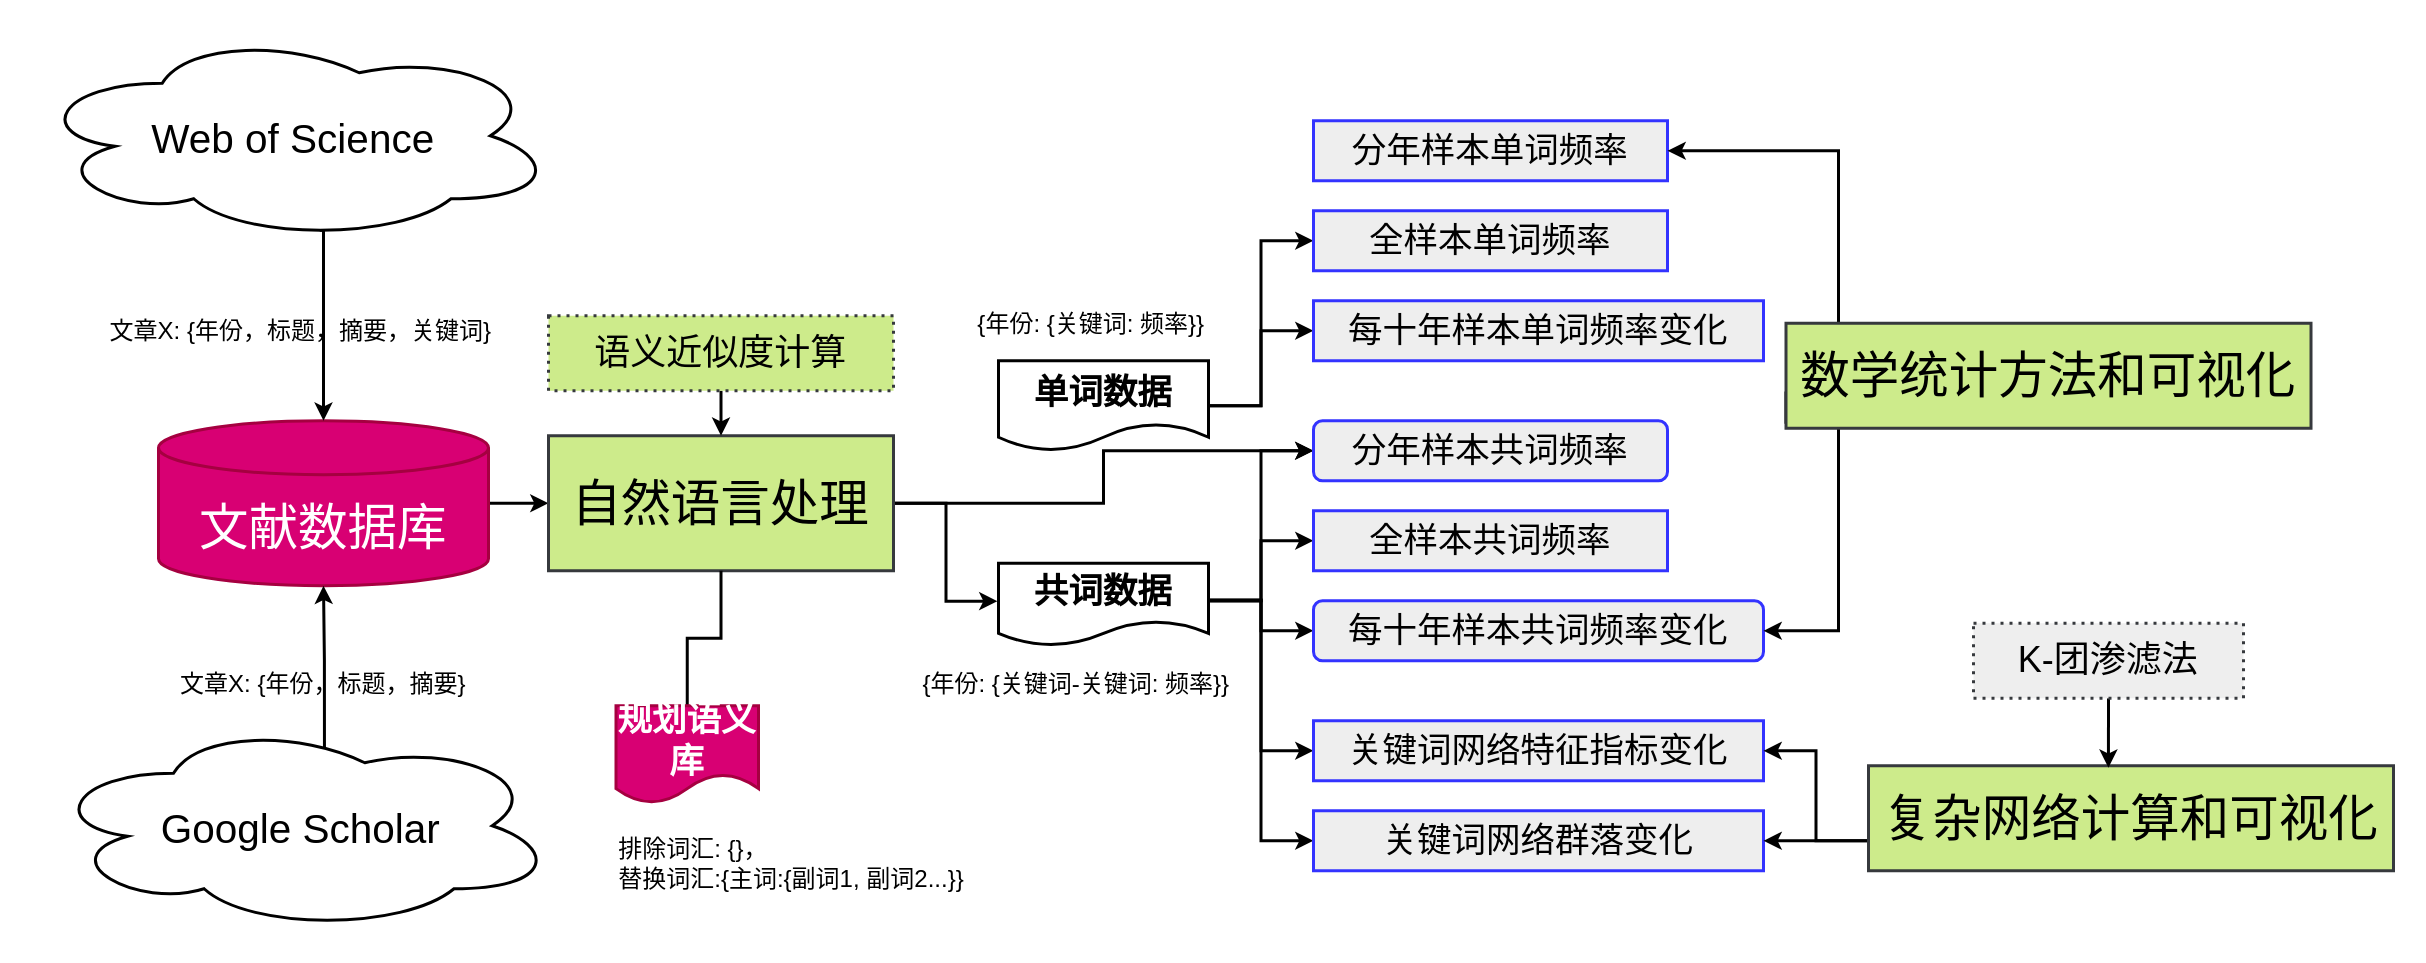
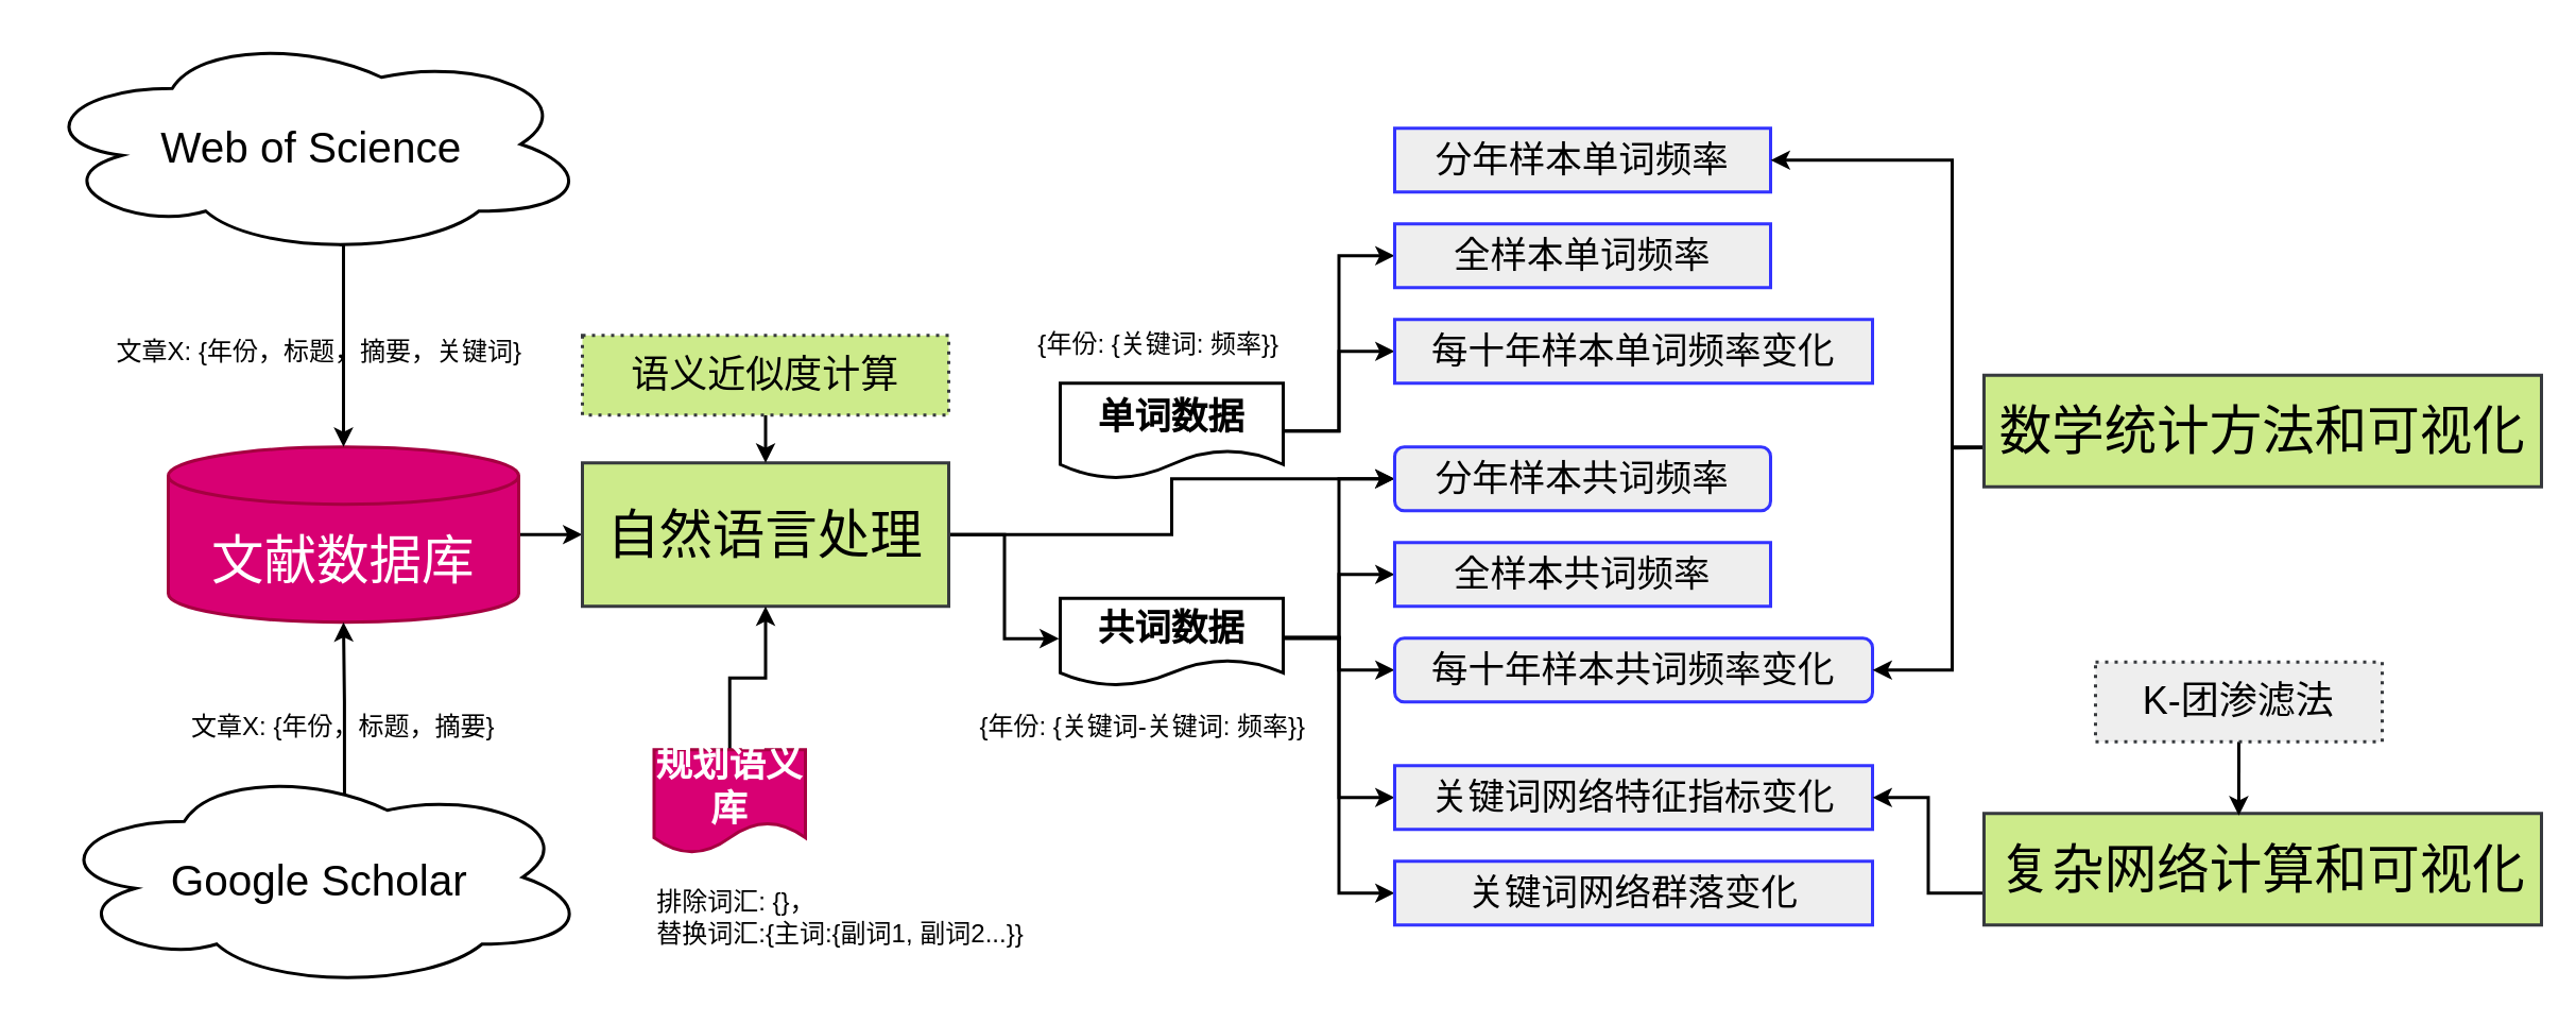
  <mxCell id="0" />
  <mxCell id="1" parent="0" />
  <mxCell id="2" style="edgeStyle=orthogonalEdgeStyle;rounded=0;orthogonalLoop=1;jettySize=auto;html=1;exitX=1;exitY=0.5;exitDx=0;exitDy=0;exitPerimeter=0;strokeWidth=2;fontSize=33;" edge="1" parent="1" source="3" target="10"><mxGeometry relative="1" as="geometry" /></mxCell>
  <mxCell id="3" value="&lt;font style=&quot;font-size: 33px;&quot;&gt;文献数据库&lt;/font&gt;" style="shape=cylinder3;whiteSpace=wrap;html=1;boundedLbl=1;backgroundOutline=1;size=18;strokeWidth=2;fillColor=#d80073;fontColor=#ffffff;strokeColor=#A50040;" vertex="1" parent="1"><mxGeometry x="105" y="280" width="220" height="110" as="geometry" /></mxCell>
  <mxCell id="4" style="edgeStyle=orthogonalEdgeStyle;rounded=0;orthogonalLoop=1;jettySize=auto;html=1;exitX=0.55;exitY=0.95;exitDx=0;exitDy=0;exitPerimeter=0;entryX=0.5;entryY=0;entryDx=0;entryDy=0;entryPerimeter=0;fontSize=27;strokeWidth=2;" edge="1" parent="1" source="5" target="3"><mxGeometry relative="1" as="geometry"><Array as="points"><mxPoint x="215" y="153" /></Array></mxGeometry></mxCell>
  <mxCell id="5" value="&lt;font style=&quot;font-size: 27px;&quot;&gt;Web of Science&lt;/font&gt;" style="ellipse;shape=cloud;whiteSpace=wrap;html=1;strokeWidth=2;fontSize=33;" vertex="1" parent="1"><mxGeometry x="20" y="20" width="350" height="140" as="geometry" /></mxCell>
  <mxCell id="6" style="edgeStyle=orthogonalEdgeStyle;rounded=0;orthogonalLoop=1;jettySize=auto;html=1;exitX=0.546;exitY=0.127;exitDx=0;exitDy=0;exitPerimeter=0;entryX=0.5;entryY=1;entryDx=0;entryDy=0;entryPerimeter=0;fontSize=27;strokeWidth=2;" edge="1" parent="1" source="7" target="3"><mxGeometry relative="1" as="geometry"><Array as="points"><mxPoint x="216" y="440" /><mxPoint x="215" y="440" /></Array></mxGeometry></mxCell>
  <mxCell id="7" value="&lt;font style=&quot;font-size: 27px;&quot;&gt;Google Scholar&lt;/font&gt;" style="ellipse;shape=cloud;whiteSpace=wrap;html=1;strokeWidth=2;fontSize=33;" vertex="1" parent="1"><mxGeometry x="30" y="480" width="340" height="140" as="geometry" /></mxCell>
  <mxCell id="8" style="edgeStyle=orthogonalEdgeStyle;rounded=0;orthogonalLoop=1;jettySize=auto;html=1;exitX=1;exitY=0.5;exitDx=0;exitDy=0;strokeWidth=2;fontSize=16;" edge="1" parent="1" source="10" target="27"><mxGeometry relative="1" as="geometry" /></mxCell>
  <mxCell id="9" style="edgeStyle=orthogonalEdgeStyle;rounded=0;orthogonalLoop=1;jettySize=auto;html=1;exitX=1;exitY=0.5;exitDx=0;exitDy=0;strokeWidth=2;fontSize=16;entryX=-0.005;entryY=0.46;entryDx=0;entryDy=0;entryPerimeter=0;" edge="1" parent="1" source="10" target="20"><mxGeometry relative="1" as="geometry"><mxPoint x="665" y="390" as="targetPoint" /></mxGeometry></mxCell>
  <mxCell id="10" value="&lt;font style=&quot;font-size: 33px;&quot;&gt;自然语言处理&lt;/font&gt;" style="rounded=0;whiteSpace=wrap;html=1;strokeWidth=2;fontSize=12;fillColor=#cdeb8b;strokeColor=#36393d;" vertex="1" parent="1"><mxGeometry x="365" y="290" width="230" height="90" as="geometry" /></mxCell>
  <mxCell id="11" value="文章X: {年份，标题，摘要}" style="text;html=1;strokeColor=none;fillColor=none;align=center;verticalAlign=middle;whiteSpace=wrap;rounded=0;strokeWidth=2;fontSize=16;" vertex="1" parent="1"><mxGeometry x="115" y="440" width="200" height="30" as="geometry" /></mxCell>
  <mxCell id="12" style="edgeStyle=orthogonalEdgeStyle;rounded=0;orthogonalLoop=1;jettySize=auto;html=1;exitX=1;exitY=0.5;exitDx=0;exitDy=0;entryX=0;entryY=0.5;entryDx=0;entryDy=0;strokeWidth=2;fontSize=23;" edge="1" parent="1" source="14" target="26"><mxGeometry relative="1" as="geometry" /></mxCell>
  <mxCell id="13" style="edgeStyle=orthogonalEdgeStyle;rounded=0;orthogonalLoop=1;jettySize=auto;html=1;exitX=1;exitY=0.5;exitDx=0;exitDy=0;strokeWidth=2;fontSize=23;" edge="1" parent="1" source="14" target="25"><mxGeometry relative="1" as="geometry"><Array as="points"><mxPoint x="840" y="270" /><mxPoint x="840" y="220" /></Array></mxGeometry></mxCell>
  <mxCell id="14" value="&lt;b style=&quot;font-size: 23px;&quot;&gt;单词数据&lt;/b&gt;" style="shape=document;whiteSpace=wrap;html=1;boundedLbl=1;strokeWidth=2;fontSize=16;" vertex="1" parent="1"><mxGeometry x="665" y="240" width="140" height="60" as="geometry" /></mxCell>
  <mxCell id="15" style="edgeStyle=orthogonalEdgeStyle;rounded=0;orthogonalLoop=1;jettySize=auto;html=1;exitX=1;exitY=0.5;exitDx=0;exitDy=0;entryX=0;entryY=0.5;entryDx=0;entryDy=0;strokeWidth=2;fontSize=23;" edge="1" parent="1" source="20" target="27"><mxGeometry relative="1" as="geometry"><Array as="points"><mxPoint x="805" y="400" /><mxPoint x="840" y="400" /><mxPoint x="840" y="300" /></Array></mxGeometry></mxCell>
  <mxCell id="16" style="edgeStyle=orthogonalEdgeStyle;rounded=0;orthogonalLoop=1;jettySize=auto;html=1;exitX=1.001;exitY=0.455;exitDx=0;exitDy=0;strokeWidth=2;fontSize=23;exitPerimeter=0;" edge="1" parent="1" source="20" target="28"><mxGeometry relative="1" as="geometry"><Array as="points"><mxPoint x="840" y="400" /><mxPoint x="840" y="360" /></Array></mxGeometry></mxCell>
  <mxCell id="17" style="edgeStyle=orthogonalEdgeStyle;rounded=0;orthogonalLoop=1;jettySize=auto;html=1;entryX=0;entryY=0.5;entryDx=0;entryDy=0;strokeWidth=2;fontSize=23;" edge="1" parent="1" target="31"><mxGeometry relative="1" as="geometry"><mxPoint x="805" y="400" as="sourcePoint" /><Array as="points"><mxPoint x="805" y="400" /><mxPoint x="840" y="400" /><mxPoint x="840" y="420" /></Array></mxGeometry></mxCell>
  <mxCell id="18" style="edgeStyle=orthogonalEdgeStyle;rounded=0;orthogonalLoop=1;jettySize=auto;html=1;exitX=1.001;exitY=0.446;exitDx=0;exitDy=0;entryX=0;entryY=0.5;entryDx=0;entryDy=0;strokeWidth=2;fontSize=23;exitPerimeter=0;" edge="1" parent="1" source="20" target="29"><mxGeometry relative="1" as="geometry"><Array as="points"><mxPoint x="840" y="399" /><mxPoint x="840" y="500" /></Array></mxGeometry></mxCell>
  <mxCell id="19" style="edgeStyle=orthogonalEdgeStyle;rounded=0;orthogonalLoop=1;jettySize=auto;html=1;exitX=0.995;exitY=0.449;exitDx=0;exitDy=0;entryX=0;entryY=0.5;entryDx=0;entryDy=0;strokeWidth=2;fontSize=23;exitPerimeter=0;" edge="1" parent="1" source="20" target="30"><mxGeometry relative="1" as="geometry"><Array as="points"><mxPoint x="840" y="400" /><mxPoint x="840" y="560" /></Array></mxGeometry></mxCell>
  <mxCell id="20" value="&lt;b style=&quot;font-size: 23px;&quot;&gt;共词数据&lt;/b&gt;" style="shape=document;whiteSpace=wrap;html=1;boundedLbl=1;strokeWidth=2;fontSize=23;" vertex="1" parent="1"><mxGeometry x="665" y="375" width="140" height="55" as="geometry" /></mxCell>
  <mxCell id="21" value="文章X: {年份，标题，摘要，关键词}" style="text;html=1;strokeColor=none;fillColor=none;align=center;verticalAlign=middle;whiteSpace=wrap;rounded=0;strokeWidth=2;fontSize=16;" vertex="1" parent="1"><mxGeometry x="70" y="205" width="260" height="30" as="geometry" /></mxCell>
  <mxCell id="22" value="{年份:&amp;nbsp;{关键词: 频率}}" style="text;html=1;strokeColor=none;fillColor=none;align=center;verticalAlign=middle;whiteSpace=wrap;rounded=0;strokeWidth=2;fontSize=16;" vertex="1" parent="1"><mxGeometry x="635" y="200" width="184" height="30" as="geometry" /></mxCell>
  <mxCell id="23" value="{年份:&amp;nbsp;{关键词-关键词: 频率}}" style="text;html=1;strokeColor=none;fillColor=none;align=center;verticalAlign=middle;whiteSpace=wrap;rounded=0;strokeWidth=2;fontSize=16;" vertex="1" parent="1"><mxGeometry x="605" y="440" width="224" height="30" as="geometry" /></mxCell>
  <mxCell id="24" value="分年样本单词频率" style="rounded=0;whiteSpace=wrap;html=1;strokeWidth=2;fontSize=23;fillColor=#eeeeee;strokeColor=#3333FF;" vertex="1" parent="1"><mxGeometry x="875" y="80" width="236" height="40" as="geometry" /></mxCell>
  <mxCell id="25" value="每十年样本单词频率变化" style="rounded=0;whiteSpace=wrap;html=1;strokeWidth=2;fontSize=23;fillColor=#eeeeee;strokeColor=#3333FF;" vertex="1" parent="1"><mxGeometry x="875" y="200" width="300" height="40" as="geometry" /></mxCell>
  <mxCell id="26" value="全样本单词频率" style="rounded=0;whiteSpace=wrap;html=1;strokeWidth=2;fontSize=23;fillColor=#eeeeee;strokeColor=#3333FF;" vertex="1" parent="1"><mxGeometry x="875" y="140" width="236" height="40" as="geometry" /></mxCell>
  <mxCell id="27" value="分年样本共词频率" style="whiteSpace=wrap;html=1;strokeWidth=2;fontSize=23;fillColor=#eeeeee;strokeColor=#3333FF;rounded=1;" vertex="1" parent="1"><mxGeometry x="875" y="280" width="236" height="40" as="geometry" /></mxCell>
  <mxCell id="28" value="全样本共词频率" style="rounded=0;whiteSpace=wrap;html=1;strokeWidth=2;fontSize=23;fillColor=#eeeeee;strokeColor=#3333FF;" vertex="1" parent="1"><mxGeometry x="875" y="340" width="236" height="40" as="geometry" /></mxCell>
  <mxCell id="29" value="关键词网络特征指标变化" style="rounded=0;whiteSpace=wrap;html=1;strokeWidth=2;fontSize=23;fillColor=#eeeeee;strokeColor=#3333FF;" vertex="1" parent="1"><mxGeometry x="875" y="480" width="300" height="40" as="geometry" /></mxCell>
  <mxCell id="30" value="关键词网络群落变化" style="rounded=0;whiteSpace=wrap;html=1;strokeWidth=2;fontSize=23;fillColor=#eeeeee;strokeColor=#3333FF;" vertex="1" parent="1"><mxGeometry x="875" y="540" width="300" height="40" as="geometry" /></mxCell>
  <mxCell id="31" value="每十年样本共词频率变化" style="whiteSpace=wrap;html=1;strokeWidth=2;fontSize=23;fillColor=#eeeeee;strokeColor=#3333FF;rounded=1;" vertex="1" parent="1"><mxGeometry x="875" y="400" width="300" height="40" as="geometry" /></mxCell>
  <mxCell id="32" style="edgeStyle=orthogonalEdgeStyle;rounded=0;orthogonalLoop=1;jettySize=auto;html=1;exitX=0;exitY=0.5;exitDx=0;exitDy=0;entryX=1;entryY=0.5;entryDx=0;entryDy=0;strokeWidth=2;fontSize=23;" edge="1" parent="1" source="34" target="24"><mxGeometry relative="1" as="geometry"><Array as="points"><mxPoint x="1255" y="280" /><mxPoint x="1225" y="280" /><mxPoint x="1225" y="100" /></Array></mxGeometry></mxCell>
  <mxCell id="33" style="edgeStyle=orthogonalEdgeStyle;rounded=0;orthogonalLoop=1;jettySize=auto;html=1;exitX=0;exitY=0.651;exitDx=0;exitDy=0;entryX=1;entryY=0.5;entryDx=0;entryDy=0;strokeWidth=2;fontSize=23;exitPerimeter=0;" edge="1" parent="1" source="34" target="31"><mxGeometry relative="1" as="geometry"><Array as="points"><mxPoint x="1225" y="281" /><mxPoint x="1225" y="420" /></Array></mxGeometry></mxCell>
- <mxCell id="34" value="&lt;font style=&quot;font-size: 33px;&quot;&gt;数学统计方法和可视化&lt;/font&gt;" style="rounded=0;whiteSpace=wrap;html=1;strokeWidth=2;fontSize=12;fillColor=#cdeb8b;strokeColor=#36393d;" vertex="1" parent="1"><mxGeometry x="1190" y="215" width="350" height="70" as="geometry" /></mxCell>
+ <mxCell id="34" value="&lt;font style=&quot;font-size: 33px;&quot;&gt;数学统计方法和可视化&lt;/font&gt;" style="rounded=0;whiteSpace=wrap;html=1;strokeWidth=2;fontSize=12;fillColor=#cdeb8b;strokeColor=#36393d;" vertex="1" parent="1"><mxGeometry x="1245" y="235" width="350" height="70" as="geometry" /></mxCell>
  <mxCell id="35" style="edgeStyle=orthogonalEdgeStyle;rounded=0;orthogonalLoop=1;jettySize=auto;html=1;exitX=0;exitY=0.5;exitDx=0;exitDy=0;entryX=1;entryY=0.5;entryDx=0;entryDy=0;strokeWidth=2;fontSize=23;" edge="1" parent="1" source="37" target="29"><mxGeometry relative="1" as="geometry"><Array as="points"><mxPoint x="1245" y="560" /><mxPoint x="1210" y="560" /><mxPoint x="1210" y="500" /></Array></mxGeometry></mxCell>
- <mxCell id="36" style="edgeStyle=orthogonalEdgeStyle;rounded=0;orthogonalLoop=1;jettySize=auto;html=1;exitX=0;exitY=0.75;exitDx=0;exitDy=0;entryX=1;entryY=0.5;entryDx=0;entryDy=0;strokeWidth=2;fontSize=23;" edge="1" parent="1" source="37" target="30"><mxGeometry relative="1" as="geometry"><Array as="points"><mxPoint x="1245" y="560" /></Array></mxGeometry></mxCell>
  <mxCell id="37" value="&lt;span style=&quot;font-size: 33px;&quot;&gt;复杂网络计算和可视化&lt;/span&gt;" style="rounded=0;whiteSpace=wrap;html=1;strokeWidth=2;fontSize=12;fillColor=#cdeb8b;strokeColor=#36393d;" vertex="1" parent="1"><mxGeometry x="1245" y="510" width="350" height="70" as="geometry" /></mxCell>
- <mxCell id="38" style="edgeStyle=orthogonalEdgeStyle;rounded=0;orthogonalLoop=1;jettySize=auto;html=1;exitX=0.5;exitY=0;exitDx=0;exitDy=0;entryX=0.5;entryY=1;entryDx=0;entryDy=0;strokeWidth=2;fontSize=23;endArrow=none;" edge="1" parent="1" source="39" target="10"><mxGeometry relative="1" as="geometry" /></mxCell>
+ <mxCell id="38" style="edgeStyle=orthogonalEdgeStyle;rounded=0;orthogonalLoop=1;jettySize=auto;html=1;exitX=0.5;exitY=0;exitDx=0;exitDy=0;entryX=0.5;entryY=1;entryDx=0;entryDy=0;strokeWidth=2;fontSize=23;" edge="1" parent="1" source="39" target="10"><mxGeometry relative="1" as="geometry" /></mxCell>
  <mxCell id="39" value="&lt;b style=&quot;font-size: 23px;&quot;&gt;规划语义库&lt;/b&gt;" style="shape=document;whiteSpace=wrap;html=1;boundedLbl=1;strokeWidth=2;fontSize=23;fillColor=#d80073;fontColor=#ffffff;strokeColor=#A50040;" vertex="1" parent="1"><mxGeometry x="410" y="470" width="95" height="65" as="geometry" /></mxCell>
  <mxCell id="40" value="排除词汇: {}，&lt;br&gt;替换词汇:{主词:{副词1, 副词2...}}" style="text;html=1;strokeColor=none;fillColor=none;align=left;verticalAlign=middle;whiteSpace=wrap;rounded=0;strokeWidth=2;fontSize=16;" vertex="1" parent="1"><mxGeometry x="410" y="560" width="240" height="30" as="geometry" /></mxCell>
  <mxCell id="41" style="edgeStyle=orthogonalEdgeStyle;rounded=0;orthogonalLoop=1;jettySize=auto;html=1;exitX=0.5;exitY=1;exitDx=0;exitDy=0;entryX=0.5;entryY=0;entryDx=0;entryDy=0;strokeWidth=2;fontSize=23;" edge="1" parent="1" source="42" target="10"><mxGeometry relative="1" as="geometry" /></mxCell>
  <mxCell id="42" value="&lt;span style=&quot;font-size: 24px;&quot;&gt;语义近似度计算&lt;/span&gt;" style="rounded=0;whiteSpace=wrap;html=1;strokeWidth=2;fontSize=24;fillColor=#cdeb8b;strokeColor=#36393d;dashed=1;dashPattern=1 2;" vertex="1" parent="1"><mxGeometry x="365" y="210" width="230" height="50" as="geometry" /></mxCell>
  <mxCell id="43" style="edgeStyle=orthogonalEdgeStyle;rounded=0;orthogonalLoop=1;jettySize=auto;html=1;exitX=0.5;exitY=1;exitDx=0;exitDy=0;entryX=0.457;entryY=0.019;entryDx=0;entryDy=0;strokeWidth=2;fontSize=24;entryPerimeter=0;" edge="1" parent="1" source="44" target="37"><mxGeometry relative="1" as="geometry" /></mxCell>
  <mxCell id="44" value="K-团渗滤法" style="rounded=0;whiteSpace=wrap;html=1;strokeWidth=2;fontSize=24;fillColor=#eeeeee;strokeColor=#36393d;dashed=1;dashPattern=1 2;" vertex="1" parent="1"><mxGeometry x="1315" y="415" width="180" height="50" as="geometry" /></mxCell>
